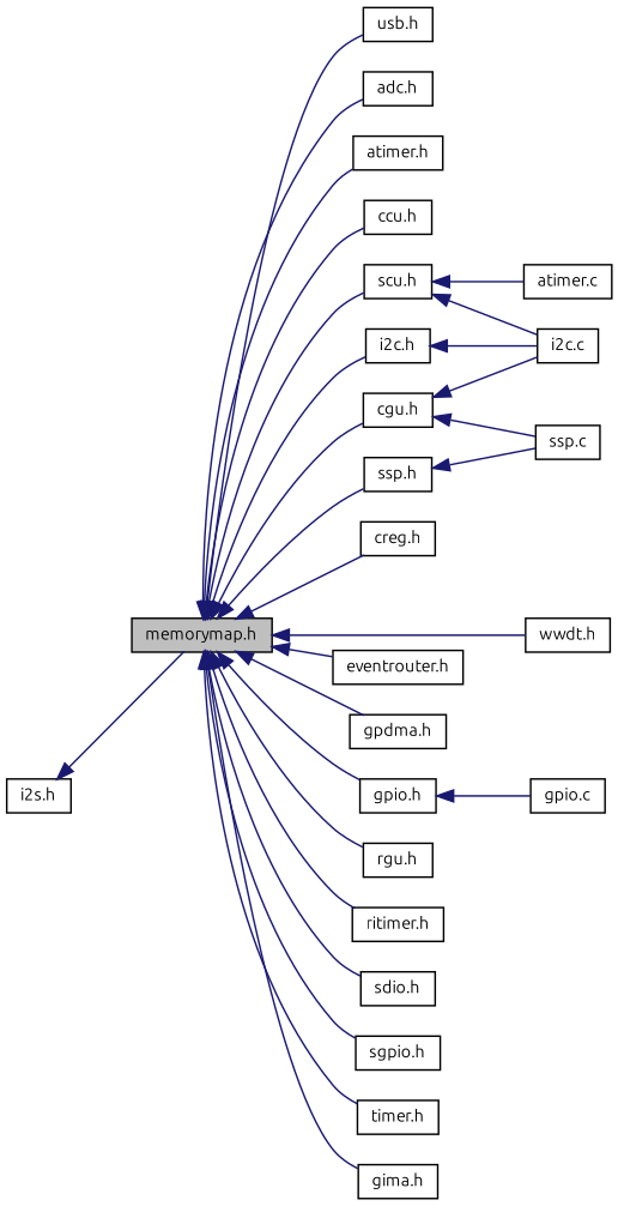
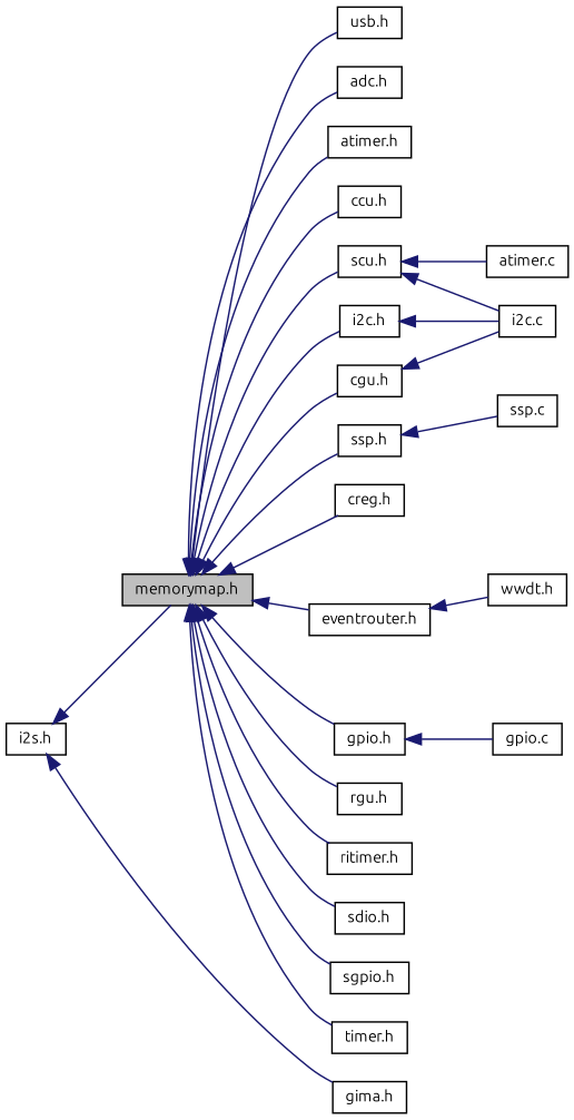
  digraph {
    fontname=Ubuntu
    rankdir=LR
    node [color=black fillcolor=white fontname=Ubuntu fontsize=10 shape=record style=filled]
    edge [color=midnightblue dir=back fontname=Ubuntu fontsize=10 labelfontname=Helvetica labelfontsize=10 style=solid]
    n1 [fillcolor=grey75 fontcolor=black height=0.2 label="memorymap.h" width=0.4]
    n2 [height=0.2 label="adc.h" width=0.4]
    n3 [height=0.2 label="atimer.h" width=0.4]
    n4 [height=0.2 label="ccu.h" width=0.4]
    n5 [height=0.2 label="cgu.h" width=0.4]
    n6 [height=0.2 label="creg.h" width=0.4]
    n7 [height=0.2 label="eventrouter.h" width=0.4]
    n8 [height=0.2 label="gima.h" width=0.4]
-   n9 [height=0.2 label="gpdma.h" width=0.4]
    n10 [height=0.2 label="gpio.h" width=0.4]
    n11 [height=0.2 label="i2c.h" width=0.4]
    n12 [height=0.2 label="rgu.h" width=0.4]
    n13 [height=0.2 label="ritimer.h" width=0.4]
    n14 [height=0.2 label="scu.h" width=0.4]
    n15 [height=0.2 label="sdio.h" width=0.4]
    n16 [height=0.2 label="sgpio.h" width=0.4]
    n17 [height=0.2 label="ssp.h" width=0.4]
    n18 [height=0.2 label="timer.h" width=0.4]
    n19 [height=0.2 label="usb.h" width=0.4]
    n20 [height=0.2 label="wwdt.h" width=0.4]
    n21 [height=0.2 label="i2c.c" width=0.4]
    n22 [height=0.2 label="ssp.c" width=0.4]
    n23 [height=0.2 label="gpio.c" width=0.4]
    n24 [height=0.2 label="i2s.h" width=0.4]
    n25 [height=0.2 label="atimer.c" width=0.4]
    n1 -> n2
    n1 -> n3
    n1 -> n4
    n1 -> n5
    n1 -> n6
    n1 -> n7
-   n1 -> n8
-   n1 -> n9
+   n24 -> n8
    n1 -> n10
    n1 -> n11
    n1 -> n12
    n1 -> n13
    n1 -> n14
    n1 -> n15
    n1 -> n16
    n1 -> n17
    n1 -> n18
    n1 -> n19
-   n1 -> n20
+   n7 -> n20
    n5 -> n21
-   n5 -> n22
    n10 -> n23
    n11 -> n21
    n14 -> n21
    n14 -> n25
    n17 -> n22
    n24 -> n1
  }
